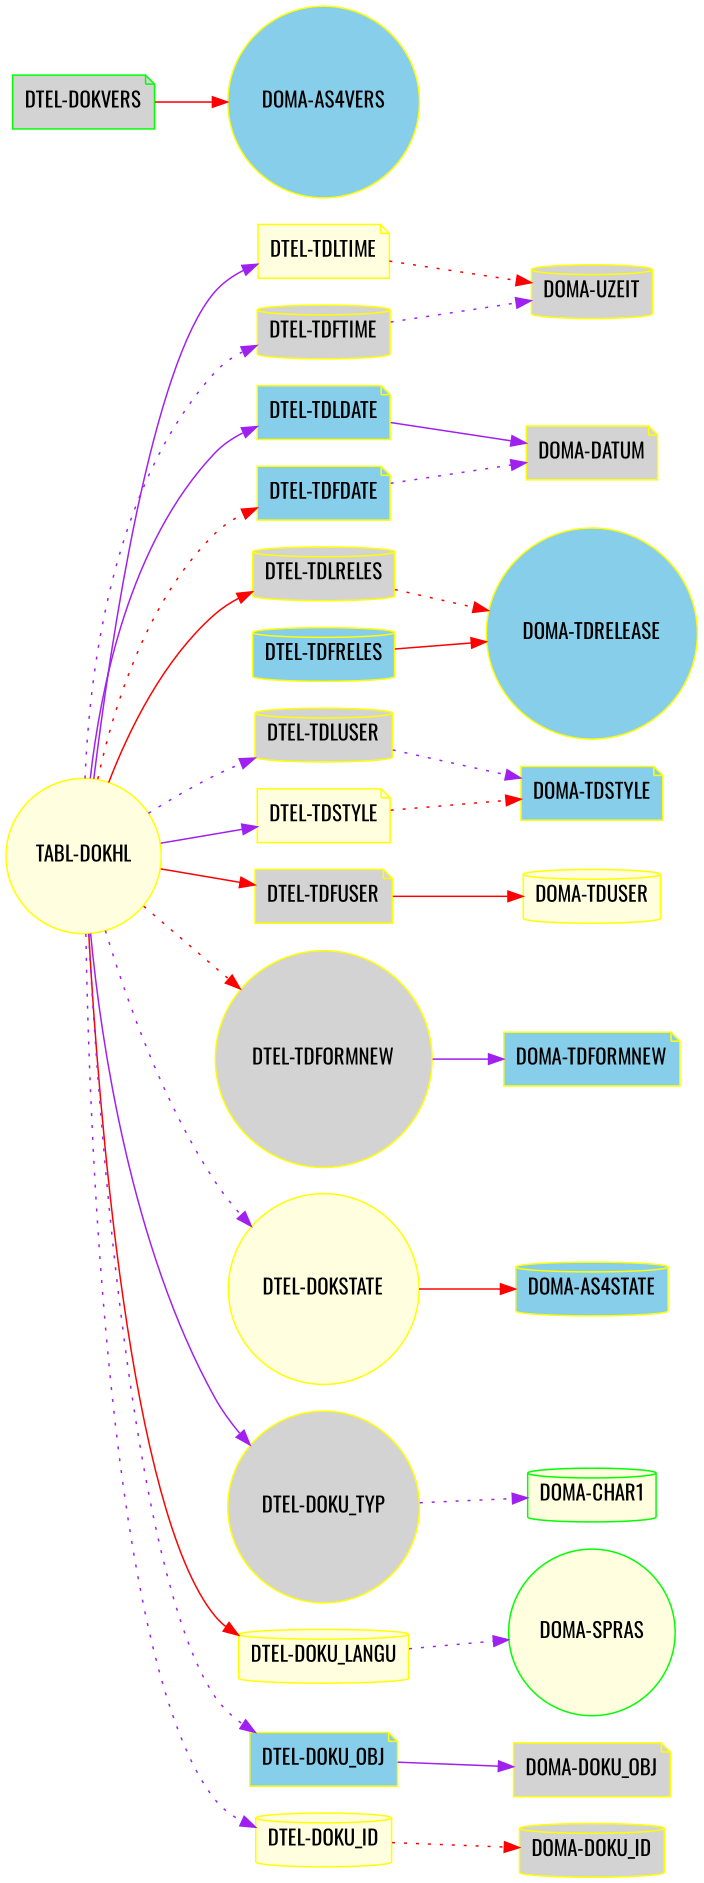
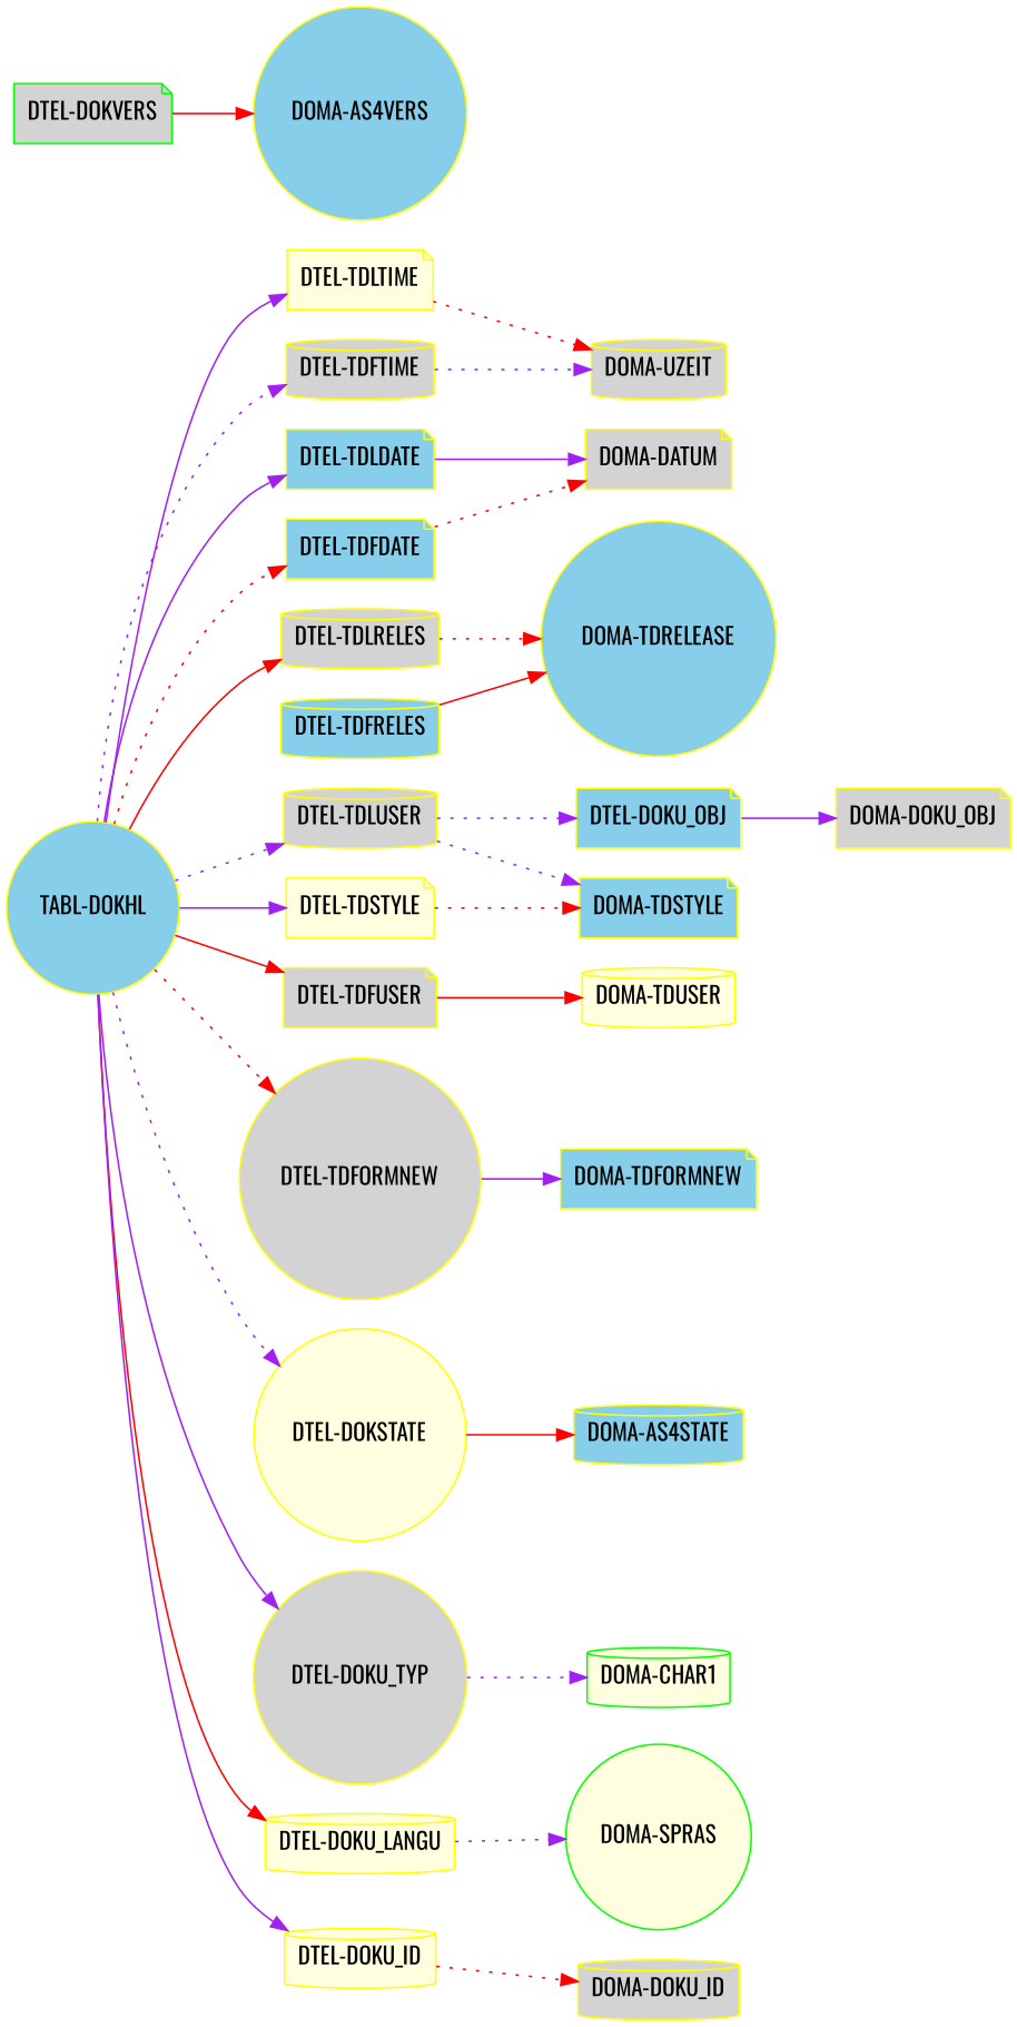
  digraph {
    fontname=Oswald
    rankdir=LR
    node [color=yellow fillcolor=lightgrey fontname=Oswald shape=note style=filled]
    edge [color=purple fontname=Oswald style=dotted]
-   "TABL-DOKHL" [fillcolor=lightyellow shape=circle]
+   "TABL-DOKHL" [fillcolor=skyblue shape=circle]
    "DTEL-TDLTIME" [fillcolor=lightyellow]
    "DTEL-TDLDATE" [fillcolor=skyblue]
    "DTEL-TDLRELES" [shape=cylinder]
    "DTEL-TDLUSER" [shape=cylinder]
    "DTEL-TDFTIME" [shape=cylinder]
    "DTEL-TDFDATE" [fillcolor=skyblue]
    "DTEL-TDFUSER"
    "DTEL-TDSTYLE" [fillcolor=lightyellow]
    "DTEL-TDFORMNEW" [shape=circle]
    "DTEL-DOKSTATE" [fillcolor=lightyellow shape=circle]
    "DTEL-DOKU_TYP" [shape=circle]
    "DTEL-DOKU_LANGU" [fillcolor=lightyellow shape=cylinder]
    "DTEL-DOKU_OBJ" [fillcolor=skyblue]
    "DTEL-DOKU_ID" [fillcolor=lightyellow shape=cylinder]
    "DOMA-UZEIT" [shape=cylinder]
    "DOMA-DATUM"
    "DOMA-TDRELEASE" [fillcolor=skyblue shape=circle]
    "DOMA-TDSTYLE" [fillcolor=skyblue]
    "DTEL-TDFRELES" [fillcolor=skyblue shape=cylinder]
    "DOMA-TDUSER" [fillcolor=lightyellow shape=cylinder]
    "DOMA-TDFORMNEW" [fillcolor=skyblue]
    "DOMA-AS4STATE" [fillcolor=skyblue shape=cylinder]
    "DTEL-DOKVERS" [color=green]
    "DOMA-AS4VERS" [fillcolor=skyblue shape=circle]
    "DOMA-CHAR1" [color=green fillcolor=lightyellow shape=cylinder]
    "DOMA-SPRAS" [color=green fillcolor=lightyellow shape=circle]
    "DOMA-DOKU_OBJ"
    "DOMA-DOKU_ID" [shape=cylinder]
    "TABL-DOKHL" -> "DTEL-TDLTIME" [style=solid]
    "TABL-DOKHL" -> "DTEL-TDLDATE" [style=solid]
    "TABL-DOKHL" -> "DTEL-TDLRELES" [color=red style=solid]
    "TABL-DOKHL" -> "DTEL-TDLUSER"
    "TABL-DOKHL" -> "DTEL-TDFTIME"
    "TABL-DOKHL" -> "DTEL-TDFDATE" [color=red]
    "TABL-DOKHL" -> "DTEL-TDFUSER" [color=red style=solid]
    "TABL-DOKHL" -> "DTEL-TDSTYLE" [style=solid]
    "TABL-DOKHL" -> "DTEL-TDFORMNEW" [color=red]
    "TABL-DOKHL" -> "DTEL-DOKSTATE"
    "TABL-DOKHL" -> "DTEL-DOKU_TYP" [style=solid]
    "TABL-DOKHL" -> "DTEL-DOKU_LANGU" [color=red style=solid]
-   "TABL-DOKHL" -> "DTEL-DOKU_OBJ"
-   "TABL-DOKHL" -> "DTEL-DOKU_ID"
+   "DTEL-TDLUSER" -> "DTEL-DOKU_OBJ"
+   "TABL-DOKHL" -> "DTEL-DOKU_ID" [style=solid]
    "DTEL-TDLTIME" -> "DOMA-UZEIT" [color=red]
    "DTEL-TDLDATE" -> "DOMA-DATUM" [style=solid]
    "DTEL-TDLRELES" -> "DOMA-TDRELEASE" [color=red]
    "DTEL-TDLUSER" -> "DOMA-TDSTYLE"
    "DTEL-TDFTIME" -> "DOMA-UZEIT"
-   "DTEL-TDFDATE" -> "DOMA-DATUM"
+   "DTEL-TDFDATE" -> "DOMA-DATUM" [color=red]
    "DTEL-TDFUSER" -> "DOMA-TDUSER" [color=red style=solid]
    "DTEL-TDSTYLE" -> "DOMA-TDSTYLE" [color=red]
    "DTEL-TDFORMNEW" -> "DOMA-TDFORMNEW" [style=solid]
    "DTEL-DOKSTATE" -> "DOMA-AS4STATE" [color=red style=solid]
    "DTEL-DOKU_TYP" -> "DOMA-CHAR1"
    "DTEL-DOKU_LANGU" -> "DOMA-SPRAS"
    "DTEL-DOKU_OBJ" -> "DOMA-DOKU_OBJ" [style=solid]
    "DTEL-DOKU_ID" -> "DOMA-DOKU_ID" [color=red]
    "DTEL-TDFRELES" -> "DOMA-TDRELEASE" [color=red style=solid]
    "DTEL-DOKVERS" -> "DOMA-AS4VERS" [color=red style=solid]
  }
